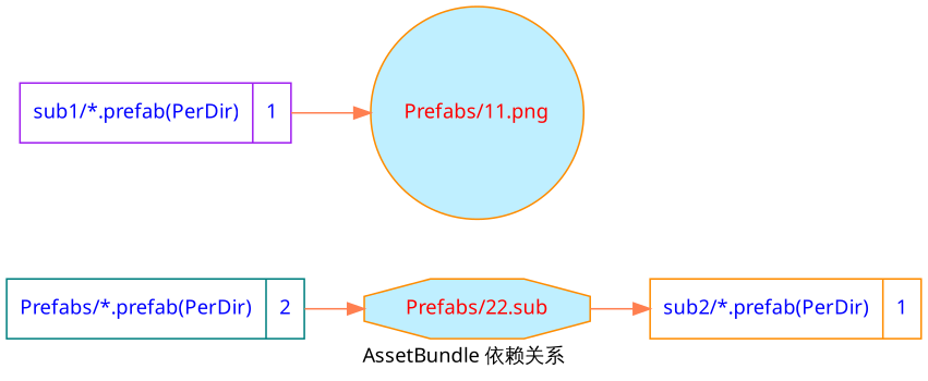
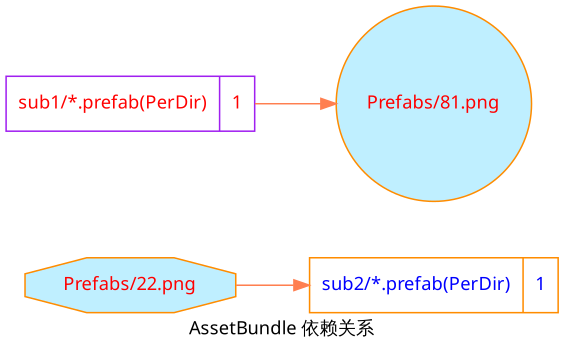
  digraph {
    fontname="Microsoft YaHei"
    fontsize=12
    label="AssetBundle 依赖关系"
    nodesep=0.5
    rankdir=LR
    node [color=darkorange fontcolor=blue fontname="Microsoft YaHei" fontsize=12 shape=record]
    edge [color=coral fontname="Microsoft YaHei" fontsize=12]
-   n1 [color=teal label="{<f0> Prefabs/*.prefab(PerDir) |<f1> 2 }"]
-   "Prefabs/22.png" [fillcolor=lightblue1 fontcolor=red shape=octagon style=filled label="Prefabs/22.sub"]
-   "Prefabs/11.png" [fillcolor=lightblue1 fontcolor=red shape=circle style=filled]
+   "Prefabs/22.png" [fillcolor=lightblue1 fontcolor=red shape=octagon style=filled]
+   "Prefabs/11.png" [fillcolor=lightblue1 fontcolor=red shape=circle style=filled label="Prefabs/81.png"]
    n4 [label="{<f0> sub2/*.prefab(PerDir) |<f1> 1 }"]
-   n5 [color=purple label="{<f0> sub1/*.prefab(PerDir) |<f1> 1 }"]
-   n1 -> "Prefabs/22.png"
+   n5 [color=purple fontcolor=red label="{<f0> sub1/*.prefab(PerDir) |<f1> 1 }"]
    "Prefabs/22.png" -> n4
    n5 -> "Prefabs/11.png"
  }
